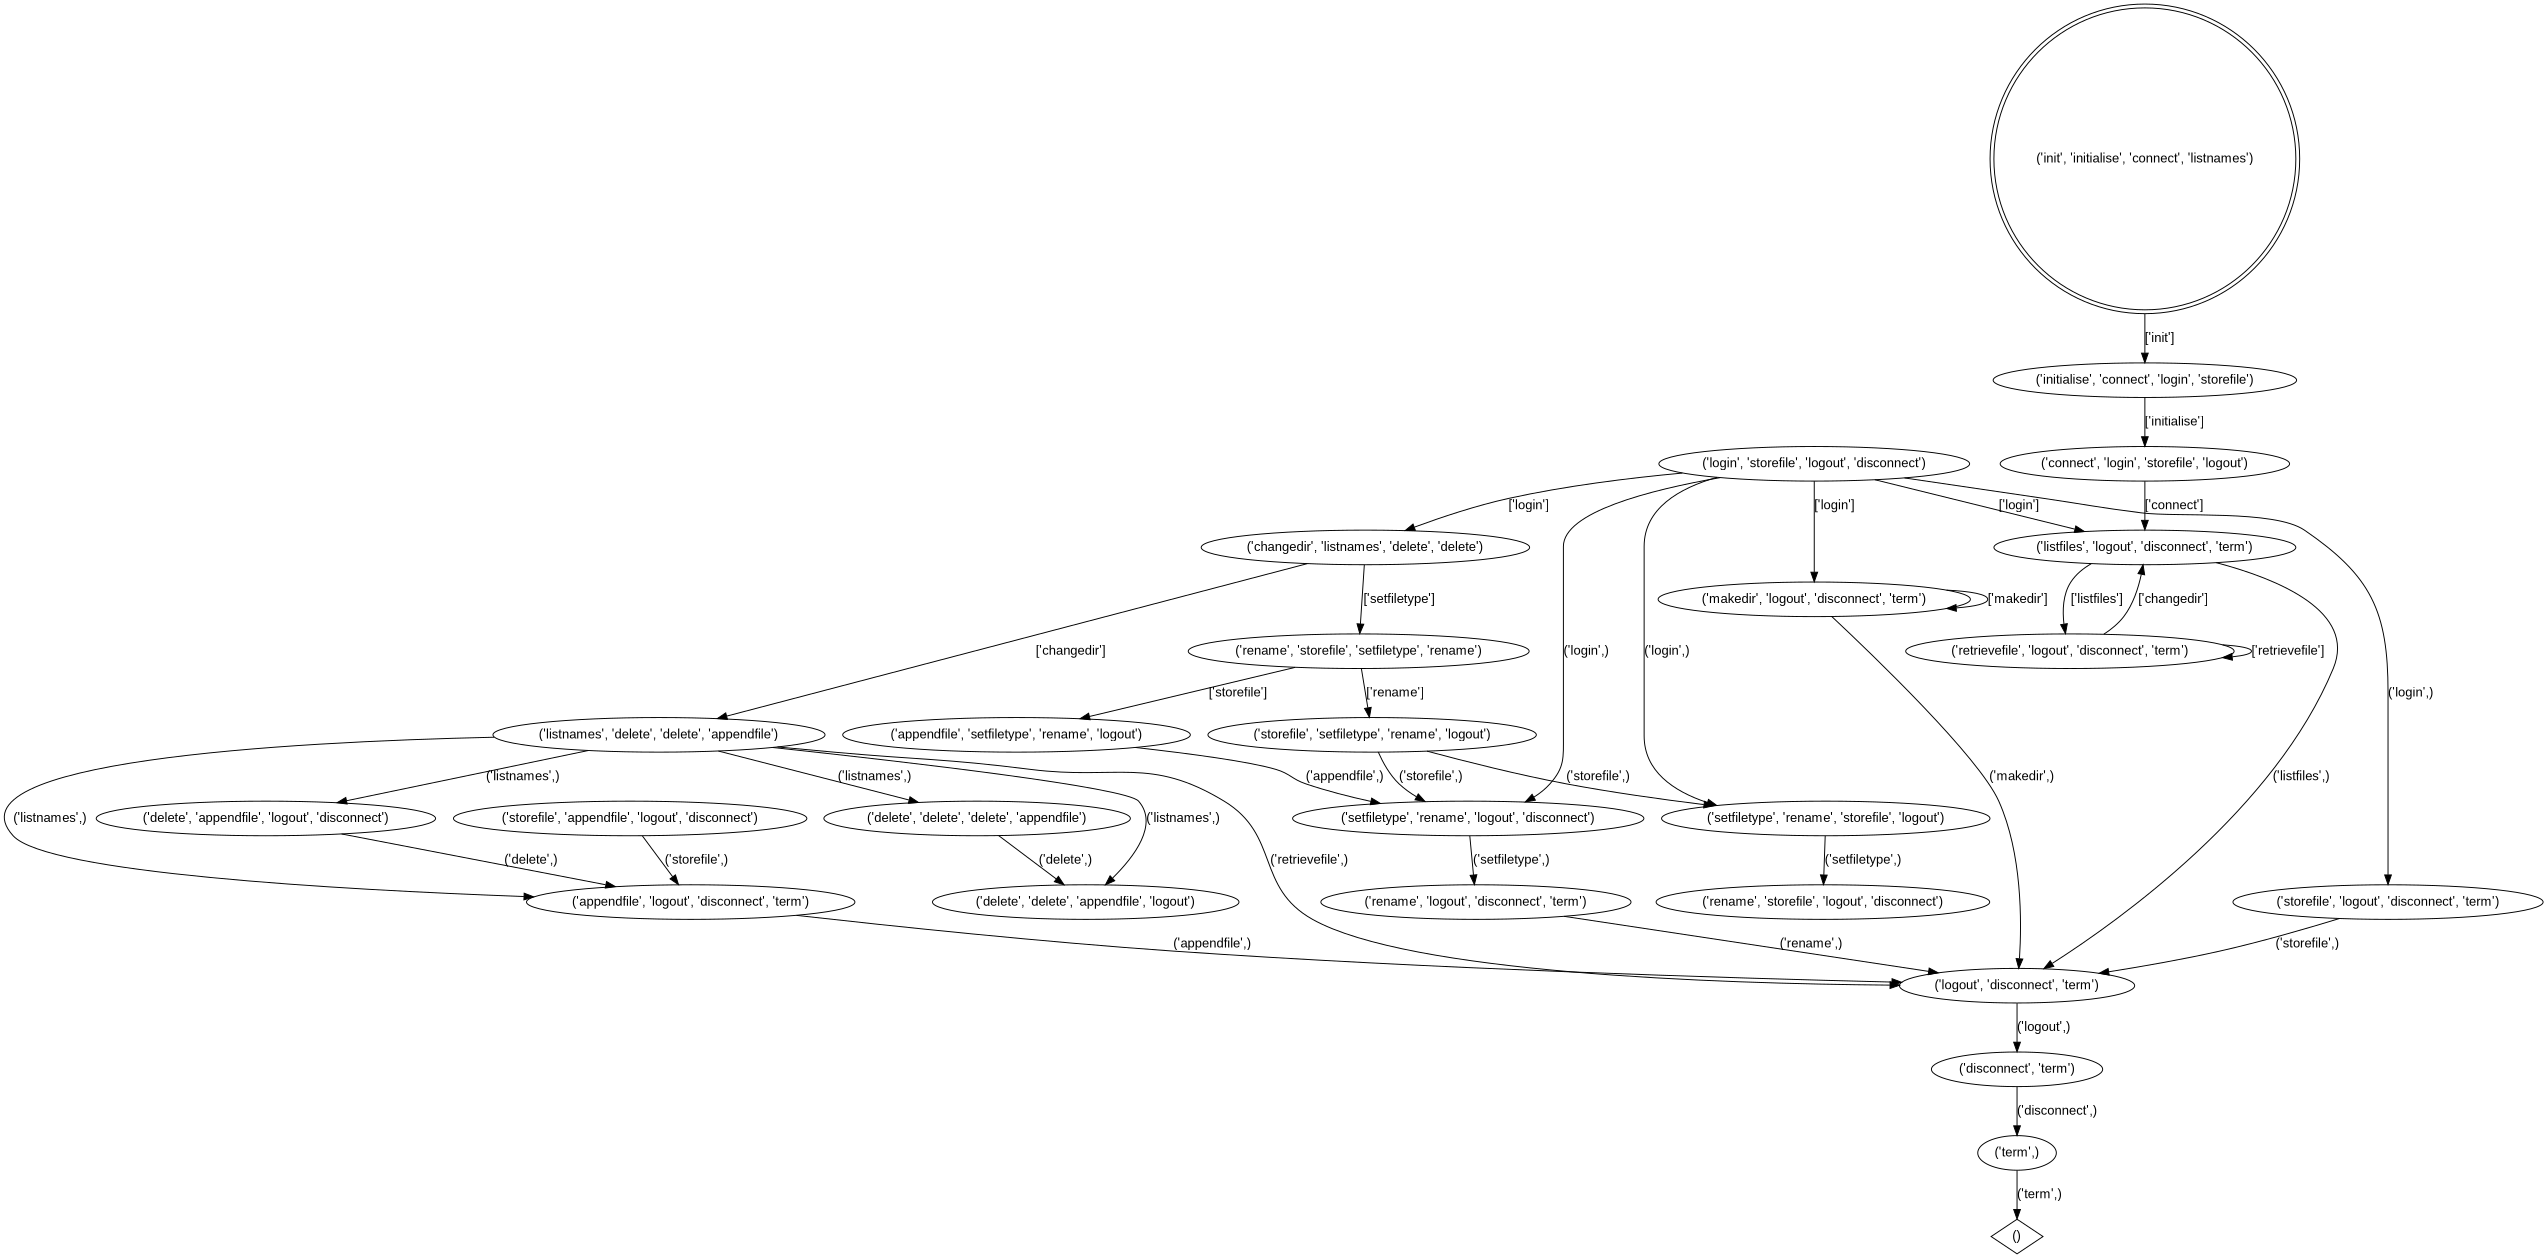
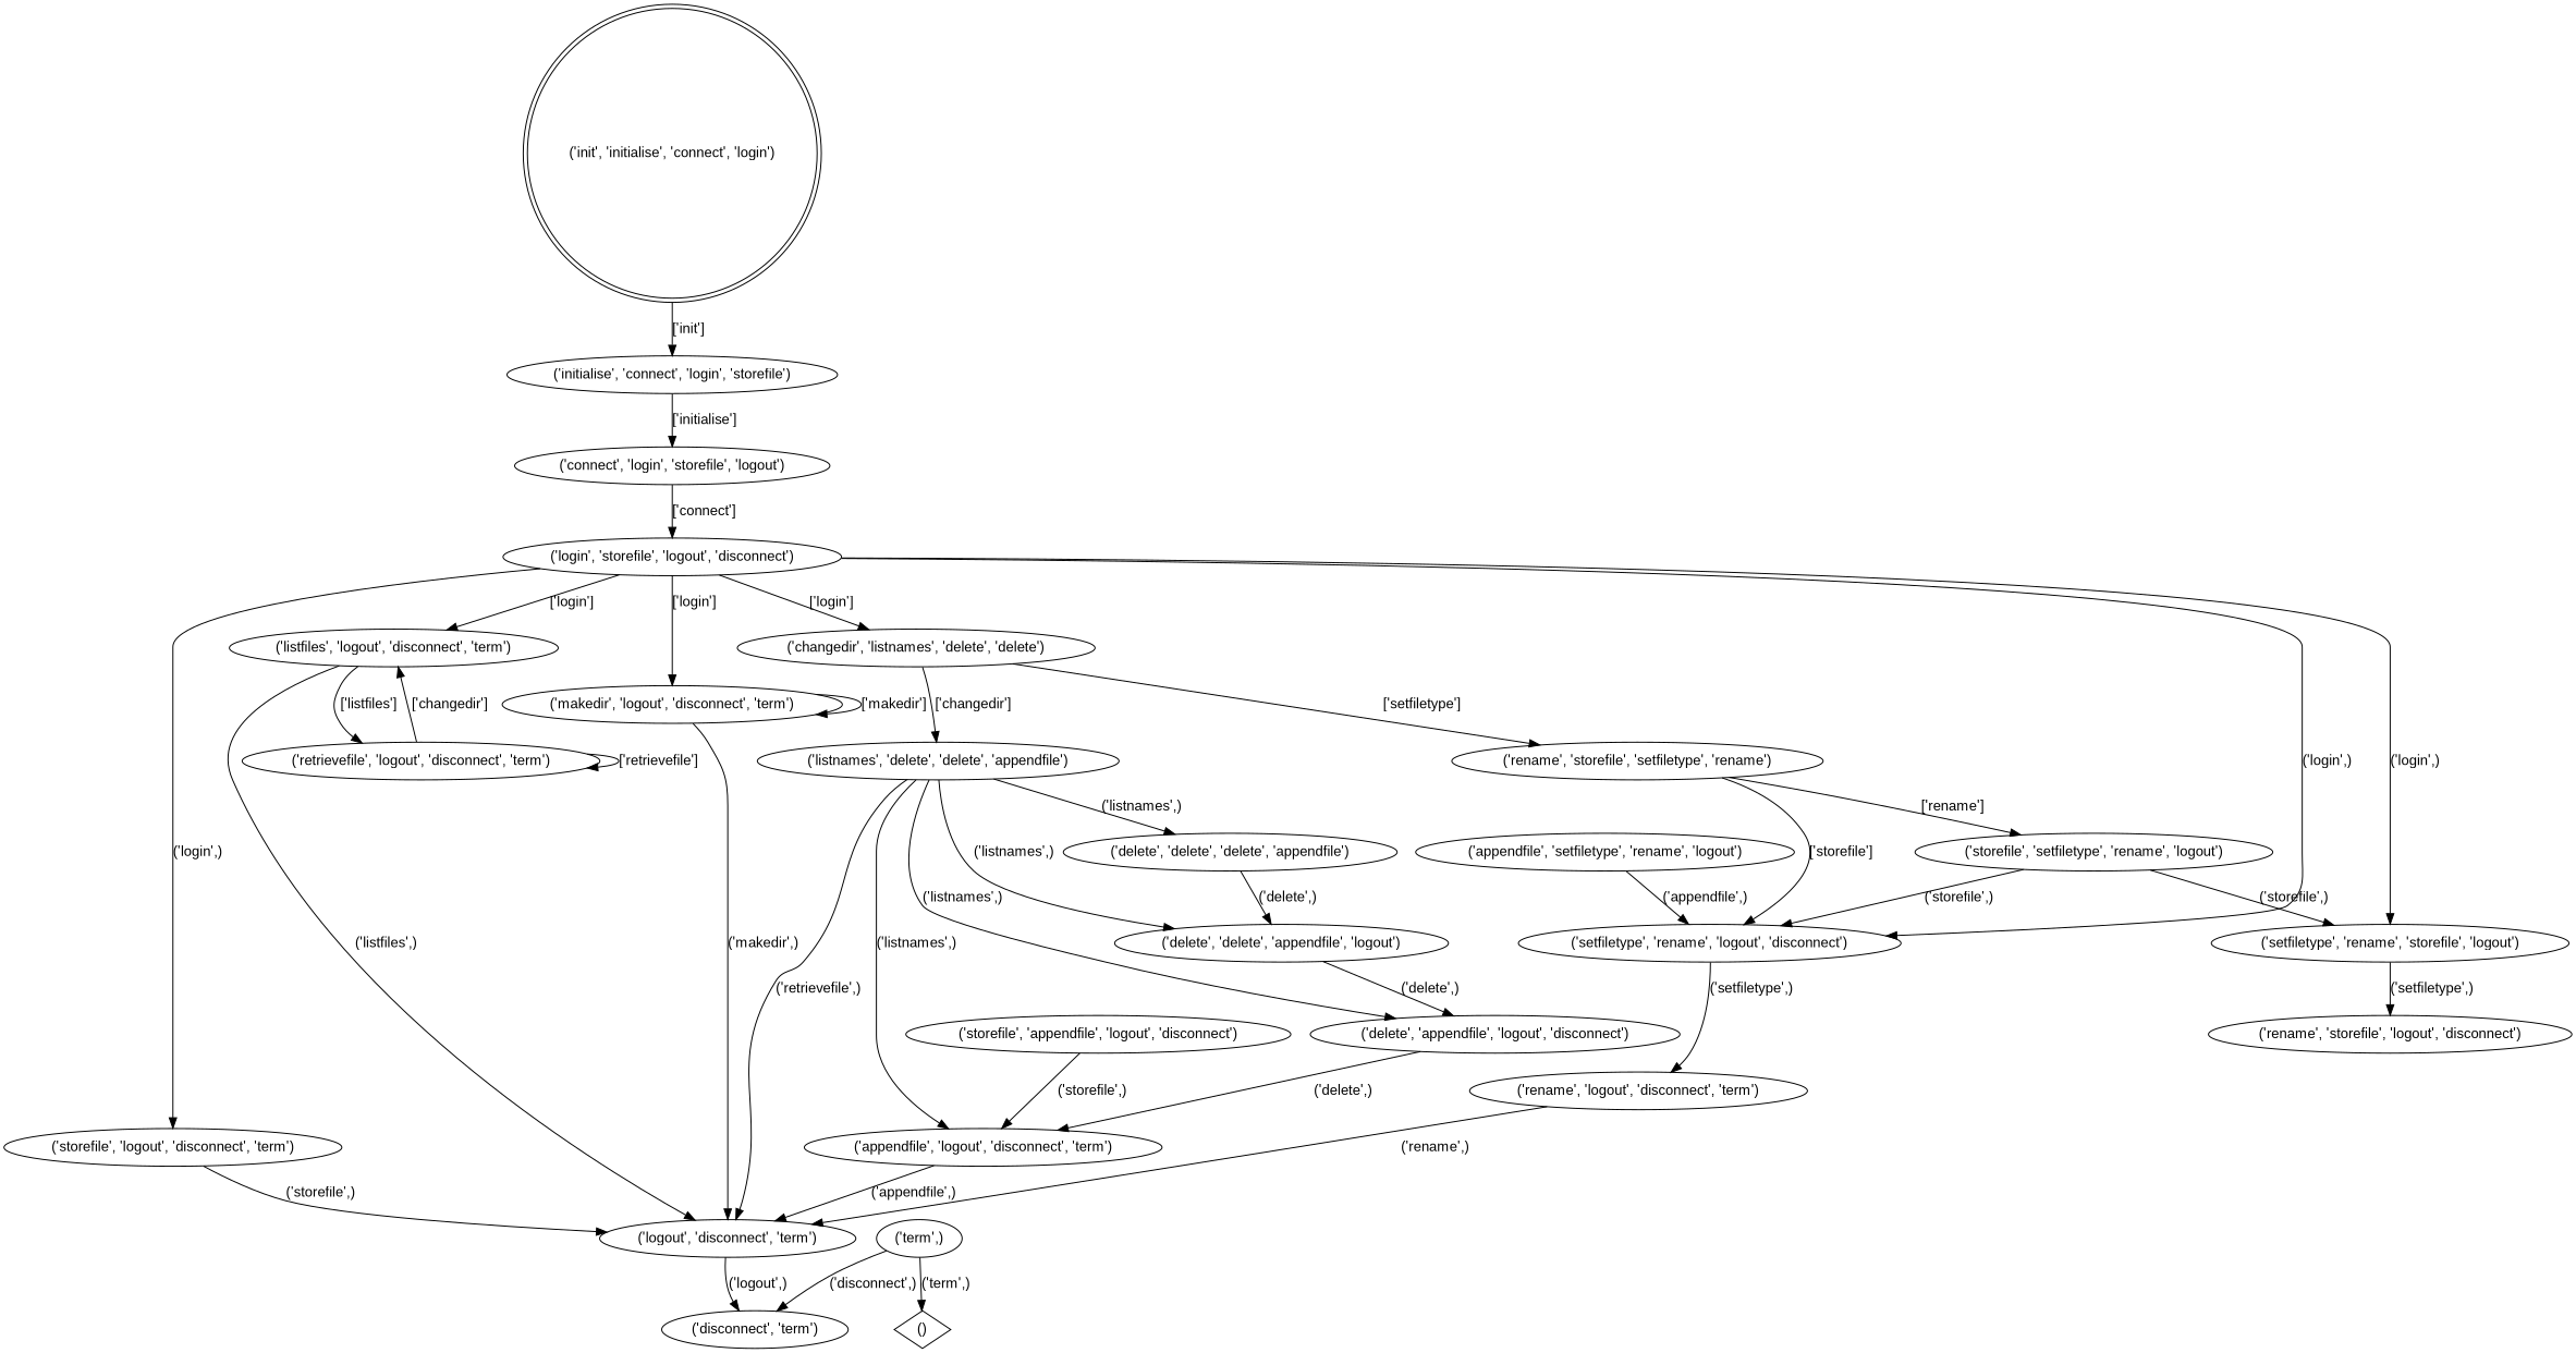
  digraph {
    fontname="Liberation Sans"
    node [fontname="Liberation Sans"]
    edge [fontname="Liberation Sans" weight=1000]
-   n1 [label="('init', 'initialise', 'connect', 'listnames')" shape=doublecircle]
+   n1 [label="('init', 'initialise', 'connect', 'login')" shape=doublecircle]
    n2 [label="('initialise', 'connect', 'login', 'storefile')"]
    n3 [label="('connect', 'login', 'storefile', 'logout')"]
    n4 [label="('login', 'storefile', 'logout', 'disconnect')"]
    n5 [label="('storefile', 'logout', 'disconnect', 'term')"]
    n6 [label="('changedir', 'listnames', 'delete', 'delete')"]
    n7 [label="('listfiles', 'logout', 'disconnect', 'term')"]
    n8 [label="('makedir', 'logout', 'disconnect', 'term')"]
    n9 [label="('setfiletype', 'rename', 'storefile', 'logout')"]
    n10 [label="('setfiletype', 'rename', 'logout', 'disconnect')"]
    n11 [label="('logout', 'disconnect', 'term')"]
    n12 [label="('listnames', 'delete', 'delete', 'appendfile')"]
    n13 [label="('rename', 'storefile', 'setfiletype', 'rename')"]
    n14 [label="('retrievefile', 'logout', 'disconnect', 'term')"]
    n15 [label="('rename', 'storefile', 'logout', 'disconnect')"]
    n16 [label="('rename', 'logout', 'disconnect', 'term')"]
    n17 [label="('disconnect', 'term')"]
    n18 [label="('term',)"]
    n19 [label="()" shape=diamond]
    n20 [label="('delete', 'delete', 'appendfile', 'logout')"]
    n21 [label="('delete', 'appendfile', 'logout', 'disconnect')"]
    n22 [label="('appendfile', 'logout', 'disconnect', 'term')"]
    n23 [label="('delete', 'delete', 'delete', 'appendfile')"]
    n24 [label="('storefile', 'setfiletype', 'rename', 'logout')"]
    n25 [label="('appendfile', 'setfiletype', 'rename', 'logout')"]
    n26 [label="('storefile', 'appendfile', 'logout', 'disconnect')"]
    n1 -> n2 [label="['init']"]
    n2 -> n3 [label="['initialise']"]
-   n3 -> n7 [label="['connect']"]
+   n3 -> n4 [label="['connect']"]
    n4 -> n5 [label="('login',)" weight=230]
    n4 -> n6 [label="['login']" weight=183]
    n4 -> n7 [label="['login']" weight=218]
    n4 -> n8 [label="['login']" weight=122]
    n4 -> n9 [label="('login',)" weight=72]
    n4 -> n10 [label="('login',)" weight=165]
    n5 -> n11 [label="('storefile',)" weight=305]
    n6 -> n12 [label="['changedir']" weight=170]
    n6 -> n13 [label="['setfiletype']" weight=13]
    n7 -> n11 [label="('listfiles',)" weight=112]
    n7 -> n14 [label="['listfiles']" weight=912]
    n8 -> n8 [label="['makedir']" weight=82]
    n8 -> n11 [label="('makedir',)" weight=122]
    n9 -> n15 [label="('setfiletype',)" weight=75]
    n10 -> n16 [label="('setfiletype',)" weight=174]
    n11 -> n17 [label="('logout',)"]
    n12 -> n11 [label="('retrievefile',)" weight=106]
    n12 -> n20 [label="('listnames',)" weight=11]
    n12 -> n21 [label="('listnames',)" weight=31]
    n12 -> n22 [label="('listnames',)" weight=125]
    n12 -> n23 [label="('listnames',)" weight=3]
    n13 -> n24 [label="['rename']" weight=8]
-   n13 -> n25 [label="['storefile']" weight=5]
+   n13 -> n10 [label="['storefile']" weight=5]
    n14 -> n7 [label="['changedir']" weight=806]
    n14 -> n14 [label="['retrievefile']" weight=781]
    n16 -> n11 [label="('rename',)" weight=174]
-   n17 -> n18 [label="('disconnect',)"]
+   n18 -> n17 [label="('disconnect',)"]
    n18 -> n19 [label="('term',)"]
+   n20 -> n21 [label="('delete',)" weight=14]
    n21 -> n22 [label="('delete',)" weight=45]
    n22 -> n11 [label="('appendfile',)" weight=181]
    n23 -> n20 [label="('delete',)" weight=3]
    n24 -> n9 [label="('storefile',)" weight=3]
    n24 -> n10 [label="('storefile',)" weight=5]
    n25 -> n10 [label="('appendfile',)" weight=4]
    n26 -> n22 [label="('storefile',)" weight=11]
  }
